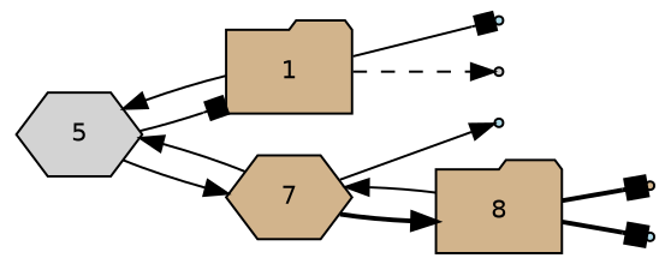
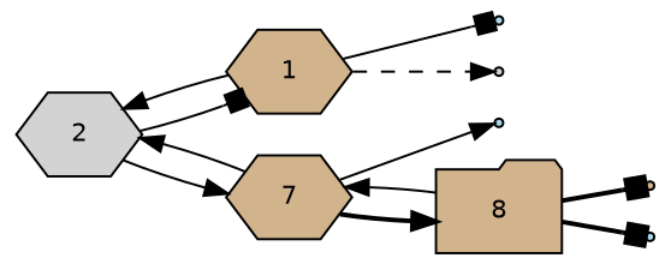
  digraph {
    rankdir=LR
    node [fillcolor=tan fontname=Helvetica fontsize=11 shape=point style=filled]
    edge [arrowhead=normal style=solid]
-   2 [fillcolor=lightgrey shape=hexagon label=5]
-   1 [shape=folder]
+   2 [fillcolor=lightgrey shape=hexagon]
+   1 [shape=hexagon]
    n3 [label=7 shape=hexagon]
    null1 [fillcolor=lightblue]
    null2 [fillcolor=lightgrey]
    null3 [fillcolor=lightblue]
    8 [shape=folder]
    null4
    null5 [fillcolor=lightblue]
    2 -> 1 [arrowhead=box]
    2 -> n3
    1 -> 2
    1 -> null1 [arrowhead=box]
    1 -> null2 [style=dashed]
    n3 -> 2
    n3 -> null3
    n3 -> 8 [style=bold]
    8 -> n3
    8 -> null4 [arrowhead=box style=bold]
    8 -> null5 [arrowhead=box style=bold]
  }
